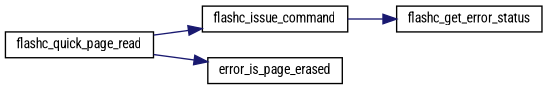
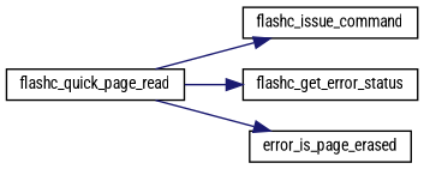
  digraph {
    fontname="Roboto Condensed"
    rankdir=LR
    node [color=black fillcolor=white fontname="Roboto Condensed" fontsize=10 shape=record style=filled]
    edge [color=midnightblue fontname="Roboto Condensed" fontsize=10 labelfontname=FreeSans labelfontsize=10 style=solid]
    n1 [height=0.2 label=flashc_issue_command width=0.4]
    n2 [height=0.2 label=flashc_get_error_status width=0.4]
    n3 [height=0.2 label=flashc_quick_page_read width=0.4]
    n4 [height=0.2 label=error_is_page_erased width=0.4]
-   n1 -> n2
+   n3 -> n2
    n3 -> n1
    n3 -> n4
  }
